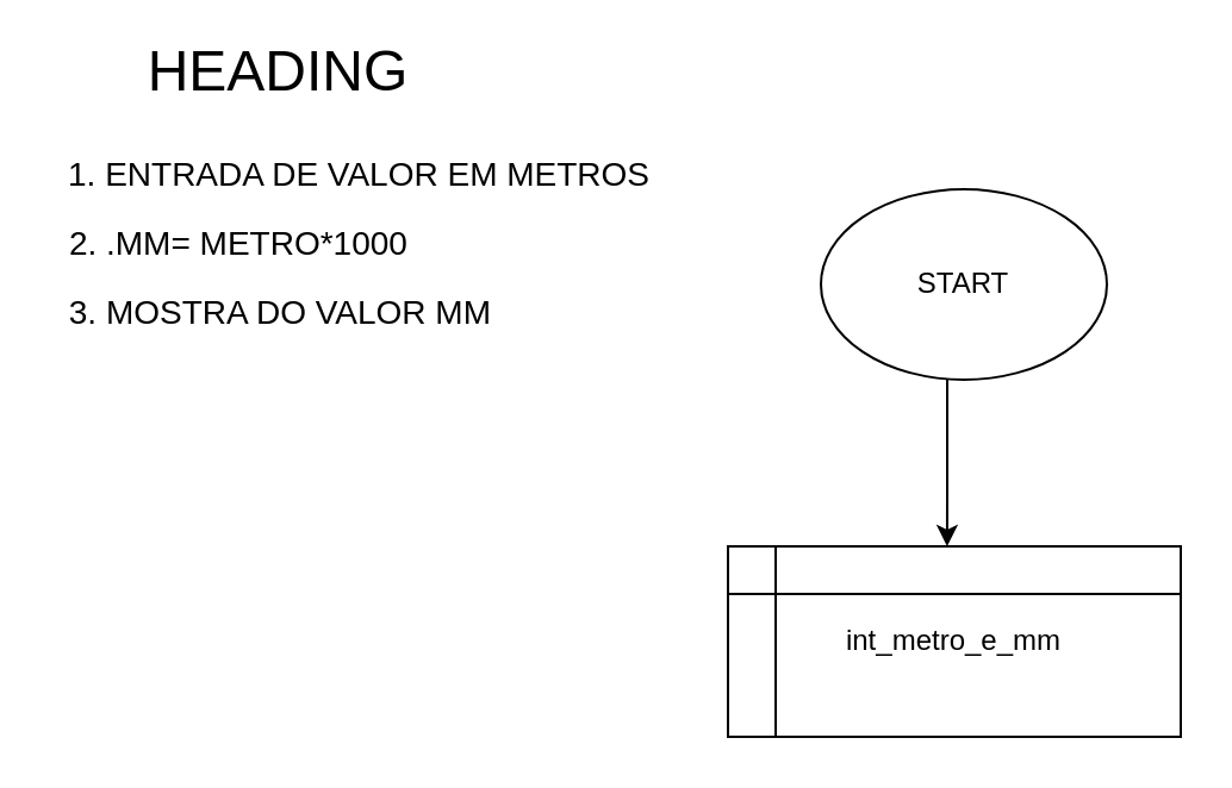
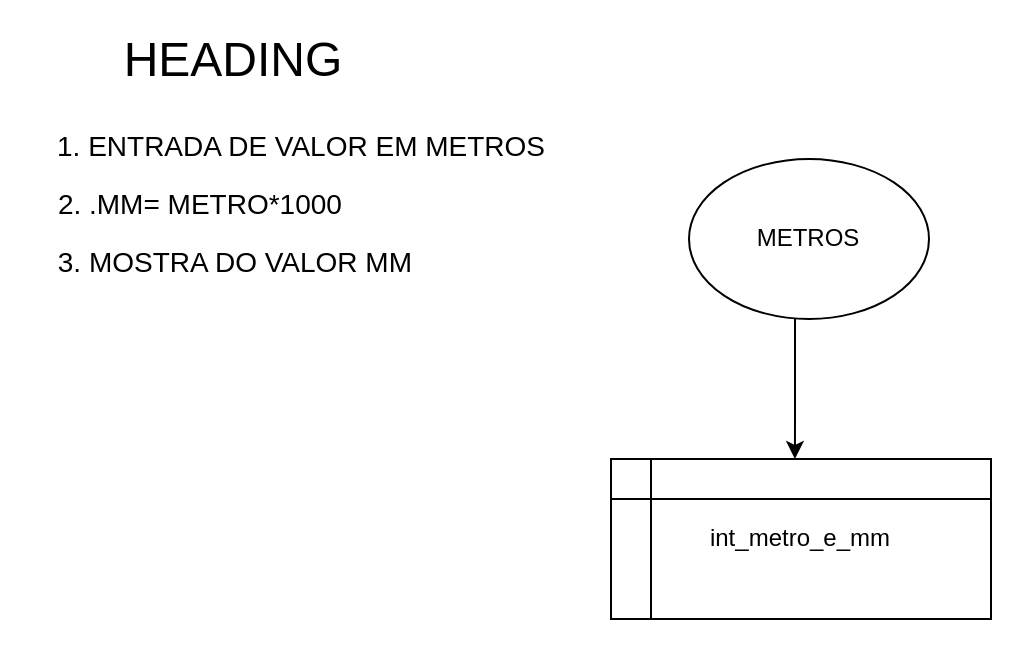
  <mxCell id="0" />
  <mxCell id="1" parent="0" />
- <mxCell id="2" value="START" style="ellipse;whiteSpace=wrap;html=1;" parent="1" vertex="1"><mxGeometry x="344" y="79" width="120" height="80" as="geometry" /></mxCell>
+ <mxCell id="2" value="METROS" style="ellipse;whiteSpace=wrap;html=1;" parent="1" vertex="1"><mxGeometry x="344" y="79" width="120" height="80" as="geometry" /></mxCell>
  <mxCell id="3" value="int_metro_e_mm" style="shape=internalStorage;whiteSpace=wrap;html=1;backgroundOutline=1;" parent="1" vertex="1"><mxGeometry x="305" y="229" width="190" height="80" as="geometry" /></mxCell>
  <mxCell id="4" value="" style="endArrow=classic;html=1;rounded=0;entryX=0.184;entryY=0;entryDx=0;entryDy=0;entryPerimeter=0;" parent="1" edge="1"><mxGeometry width="50" height="50" relative="1" as="geometry"><mxPoint x="397" y="159" as="sourcePoint" /><mxPoint x="396.96" y="229" as="targetPoint" /><Array as="points"><mxPoint x="397" y="209" /></Array></mxGeometry></mxCell>
  <mxCell id="5" value="&lt;font style=&quot;font-size: 24px&quot;&gt;HEADING&lt;/font&gt;" style="text;html=1;align=center;verticalAlign=middle;resizable=0;points=[];autosize=1;strokeColor=none;fillColor=none;" parent="1" vertex="1"><mxGeometry x="56" y="20" width="120" height="20" as="geometry" /></mxCell>
  <mxCell id="6" value="&lt;font style=&quot;font-size: 14px&quot;&gt;1. ENTRADA DE VALOR EM METROS&lt;br&gt;2. .MM= METRO*1000&amp;nbsp; &amp;nbsp; &amp;nbsp; &amp;nbsp; &amp;nbsp; &amp;nbsp; &amp;nbsp; &amp;nbsp; &amp;nbsp; &amp;nbsp; &amp;nbsp; &amp;nbsp; &amp;nbsp;&amp;nbsp;&lt;br&gt;3. MOSTRA DO VALOR MM&amp;nbsp; &amp;nbsp; &amp;nbsp; &amp;nbsp; &amp;nbsp; &amp;nbsp; &amp;nbsp; &amp;nbsp; &amp;nbsp;&lt;br&gt;&lt;/font&gt;" style="text;html=1;align=center;verticalAlign=middle;resizable=0;points=[];autosize=1;strokeColor=none;fillColor=none;fontSize=24;" vertex="1" parent="1"><mxGeometry x="20" y="49" width="260" height="100" as="geometry" /></mxCell>
